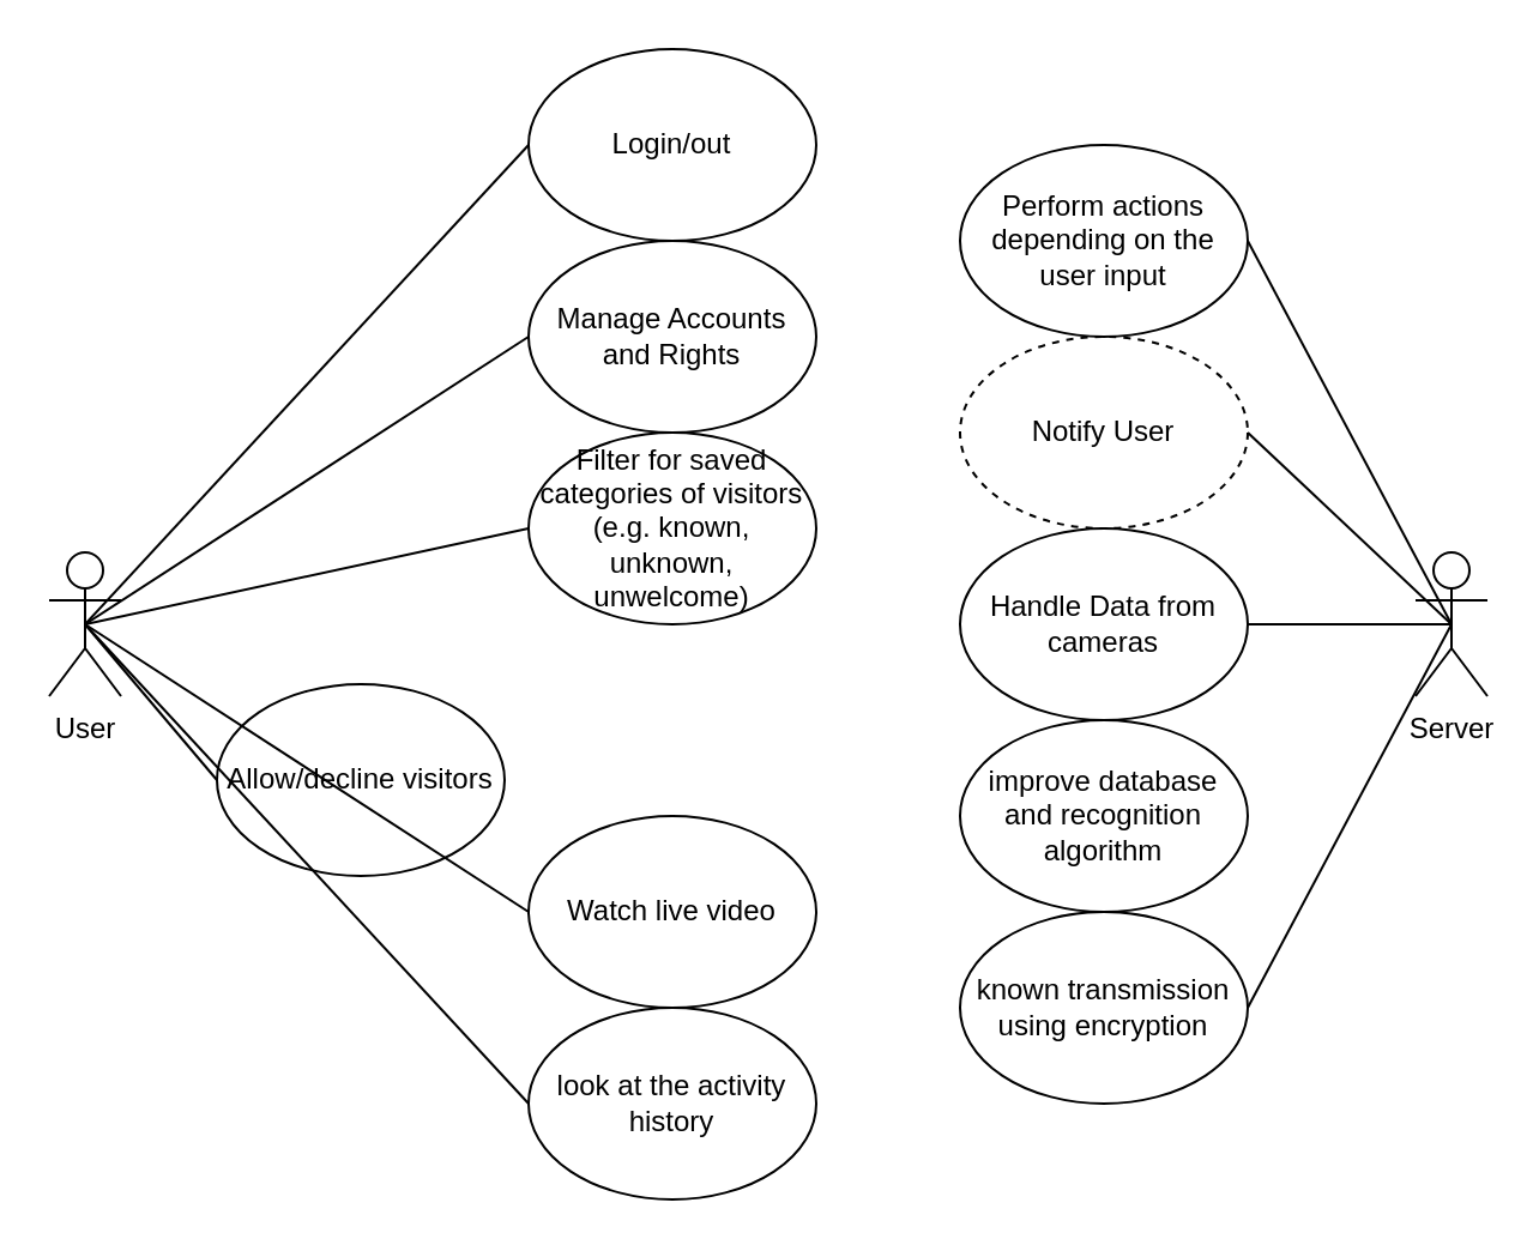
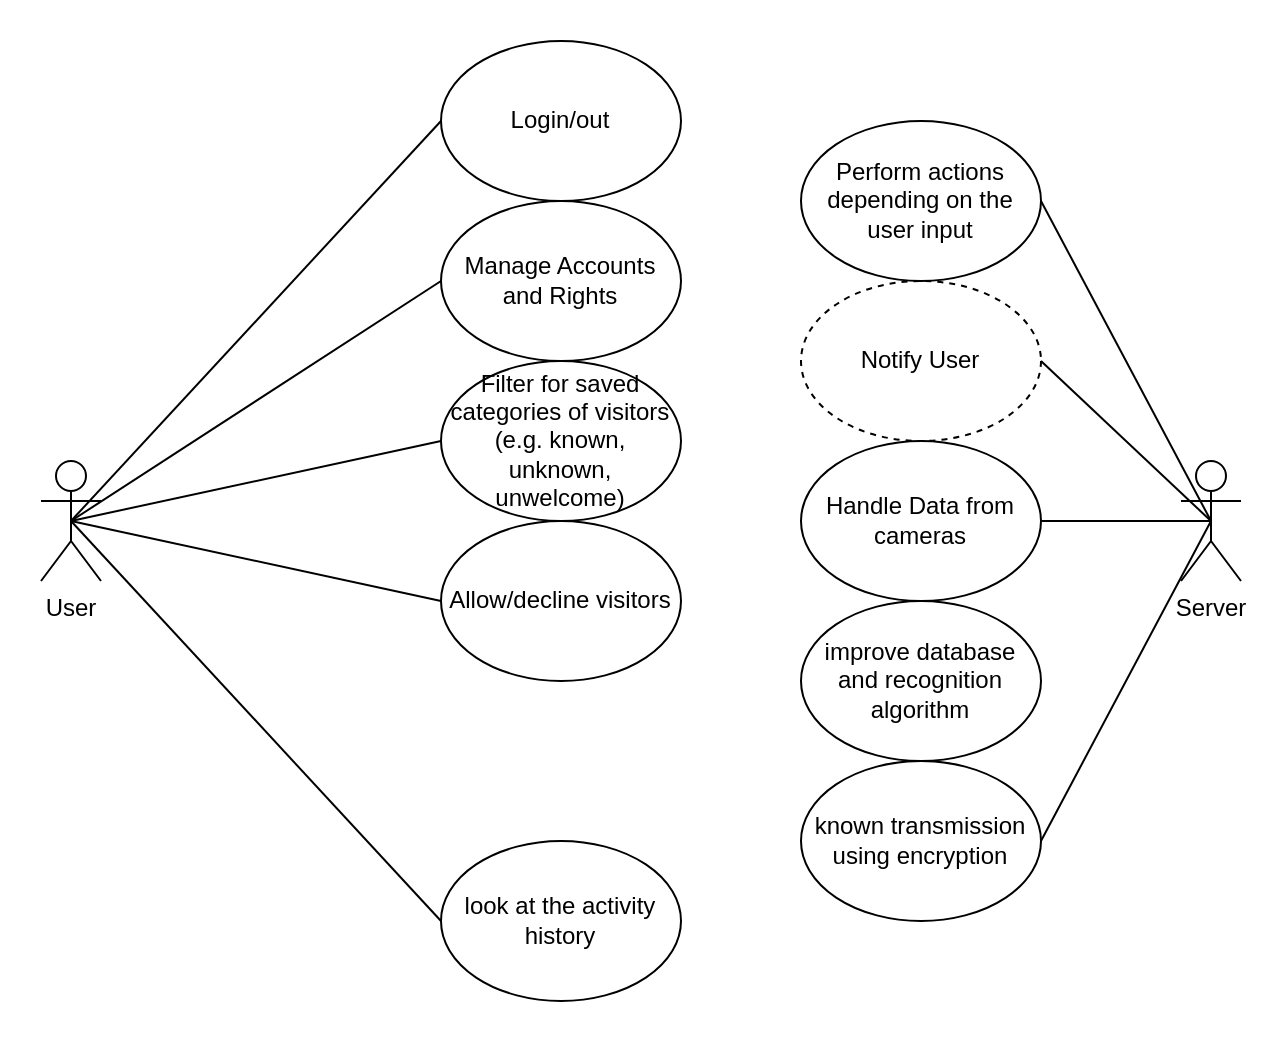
  <mxCell id="0" />
  <mxCell id="1" parent="0" />
  <mxCell id="2" value="Server" style="shape=umlActor;verticalLabelPosition=bottom;verticalAlign=top;html=1;outlineConnect=0;" vertex="1" parent="1"><mxGeometry x="590" y="230" width="30" height="60" as="geometry" /></mxCell>
  <mxCell id="3" value="Login/out" style="ellipse;whiteSpace=wrap;html=1;" vertex="1" parent="1"><mxGeometry x="220" y="20" width="120" height="80" as="geometry" /></mxCell>
  <mxCell id="4" value="Manage Accounts and Rights" style="ellipse;whiteSpace=wrap;html=1;" vertex="1" parent="1"><mxGeometry x="220" y="100" width="120" height="80" as="geometry" /></mxCell>
- <mxCell id="5" value="Watch live video" style="ellipse;whiteSpace=wrap;html=1;" vertex="1" parent="1"><mxGeometry x="220" y="340" width="120" height="80" as="geometry" /></mxCell>
  <mxCell id="6" value="look at the activity history" style="ellipse;whiteSpace=wrap;html=1;" vertex="1" parent="1"><mxGeometry x="220" y="420" width="120" height="80" as="geometry" /></mxCell>
- <mxCell id="7" value="Allow/decline visitors" style="ellipse;whiteSpace=wrap;html=1;" vertex="1" parent="1"><mxGeometry x="90" y="285" width="120" height="80" as="geometry" /></mxCell>
+ <mxCell id="7" value="Allow/decline visitors" style="ellipse;whiteSpace=wrap;html=1;" vertex="1" parent="1"><mxGeometry x="220" y="260" width="120" height="80" as="geometry" /></mxCell>
  <mxCell id="8" value="User" style="shape=umlActor;verticalLabelPosition=bottom;verticalAlign=top;html=1;outlineConnect=0;" vertex="1" parent="1"><mxGeometry x="20" y="230" width="30" height="60" as="geometry" /></mxCell>
  <mxCell id="9" value="Notify User" style="ellipse;whiteSpace=wrap;html=1;dashed=1;" vertex="1" parent="1"><mxGeometry x="400" y="140" width="120" height="80" as="geometry" /></mxCell>
  <mxCell id="10" value="Handle Data from cameras" style="ellipse;whiteSpace=wrap;html=1;" vertex="1" parent="1"><mxGeometry x="400" y="220" width="120" height="80" as="geometry" /></mxCell>
  <mxCell id="11" value="" style="endArrow=none;html=1;exitX=0.5;exitY=0.5;exitDx=0;exitDy=0;exitPerimeter=0;entryX=0;entryY=0.5;entryDx=0;entryDy=0;" edge="1" parent="1" source="8" target="3"><mxGeometry width="50" height="50" relative="1" as="geometry"><mxPoint x="340" y="320" as="sourcePoint" /><mxPoint x="390" y="270" as="targetPoint" /></mxGeometry></mxCell>
  <mxCell id="12" value="" style="endArrow=none;html=1;entryX=0;entryY=0.5;entryDx=0;entryDy=0;exitX=0.5;exitY=0.5;exitDx=0;exitDy=0;exitPerimeter=0;" edge="1" parent="1" source="8" target="4"><mxGeometry width="50" height="50" relative="1" as="geometry"><mxPoint x="40" y="260" as="sourcePoint" /><mxPoint x="220" y="80" as="targetPoint" /></mxGeometry></mxCell>
  <mxCell id="13" value="" style="endArrow=none;html=1;exitX=0.5;exitY=0.5;exitDx=0;exitDy=0;exitPerimeter=0;entryX=0;entryY=0.5;entryDx=0;entryDy=0;" edge="1" parent="1" source="8" target="7"><mxGeometry width="50" height="50" relative="1" as="geometry"><mxPoint x="65" y="290" as="sourcePoint" /><mxPoint x="230" y="90" as="targetPoint" /></mxGeometry></mxCell>
- <mxCell id="14" value="" style="endArrow=none;html=1;exitX=0.5;exitY=0.5;exitDx=0;exitDy=0;exitPerimeter=0;entryX=0;entryY=0.5;entryDx=0;entryDy=0;" edge="1" parent="1" source="8" target="5"><mxGeometry width="50" height="50" relative="1" as="geometry"><mxPoint x="75" y="300" as="sourcePoint" /><mxPoint x="240" y="100" as="targetPoint" /></mxGeometry></mxCell>
  <mxCell id="15" value="" style="endArrow=none;html=1;exitX=0.5;exitY=0.5;exitDx=0;exitDy=0;exitPerimeter=0;entryX=0;entryY=0.5;entryDx=0;entryDy=0;" edge="1" parent="1" source="8" target="6"><mxGeometry width="50" height="50" relative="1" as="geometry"><mxPoint x="85" y="310" as="sourcePoint" /><mxPoint x="250" y="110" as="targetPoint" /></mxGeometry></mxCell>
  <mxCell id="16" value="" style="endArrow=none;html=1;exitX=0.5;exitY=0.5;exitDx=0;exitDy=0;exitPerimeter=0;entryX=1;entryY=0.5;entryDx=0;entryDy=0;" edge="1" parent="1" source="2" target="10"><mxGeometry width="50" height="50" relative="1" as="geometry"><mxPoint x="95" y="320" as="sourcePoint" /><mxPoint x="260" y="120" as="targetPoint" /></mxGeometry></mxCell>
  <mxCell id="17" value="" style="endArrow=none;html=1;exitX=0.5;exitY=0.5;exitDx=0;exitDy=0;exitPerimeter=0;entryX=1;entryY=0.5;entryDx=0;entryDy=0;" edge="1" parent="1" source="2" target="9"><mxGeometry width="50" height="50" relative="1" as="geometry"><mxPoint x="105" y="330" as="sourcePoint" /><mxPoint x="270" y="130" as="targetPoint" /></mxGeometry></mxCell>
  <mxCell id="18" value="improve database and recognition algorithm" style="ellipse;whiteSpace=wrap;html=1;" vertex="1" parent="1"><mxGeometry x="400" y="300" width="120" height="80" as="geometry" /></mxCell>
  <mxCell id="19" value="known transmission using encryption" style="ellipse;whiteSpace=wrap;html=1;" vertex="1" parent="1"><mxGeometry x="400" y="380" width="120" height="80" as="geometry" /></mxCell>
  <mxCell id="20" value="" style="endArrow=none;html=1;exitX=1;exitY=0.5;exitDx=0;exitDy=0;entryX=0.5;entryY=0.5;entryDx=0;entryDy=0;entryPerimeter=0;" edge="1" parent="1" source="19" target="2"><mxGeometry width="50" height="50" relative="1" as="geometry"><mxPoint x="530" y="310" as="sourcePoint" /><mxPoint x="615" y="270" as="targetPoint" /></mxGeometry></mxCell>
  <mxCell id="21" value="Filter for saved categories of visitors (e.g. known, unknown, unwelcome)" style="ellipse;whiteSpace=wrap;html=1;" vertex="1" parent="1"><mxGeometry x="220" y="180" width="120" height="80" as="geometry" /></mxCell>
  <mxCell id="22" value="" style="endArrow=none;html=1;entryX=0;entryY=0.5;entryDx=0;entryDy=0;exitX=0.5;exitY=0.5;exitDx=0;exitDy=0;exitPerimeter=0;" edge="1" parent="1" source="8" target="21"><mxGeometry width="50" height="50" relative="1" as="geometry"><mxPoint x="40" y="260" as="sourcePoint" /><mxPoint x="210" y="150" as="targetPoint" /></mxGeometry></mxCell>
  <mxCell id="23" value="Perform actions depending on the user input" style="ellipse;whiteSpace=wrap;html=1;" vertex="1" parent="1"><mxGeometry x="400" y="60" width="120" height="80" as="geometry" /></mxCell>
  <mxCell id="24" value="" style="endArrow=none;html=1;entryX=1;entryY=0.5;entryDx=0;entryDy=0;exitX=0.5;exitY=0.5;exitDx=0;exitDy=0;exitPerimeter=0;" edge="1" parent="1" source="2" target="23"><mxGeometry width="50" height="50" relative="1" as="geometry"><mxPoint x="600" y="260" as="sourcePoint" /><mxPoint x="530" y="150" as="targetPoint" /></mxGeometry></mxCell>
